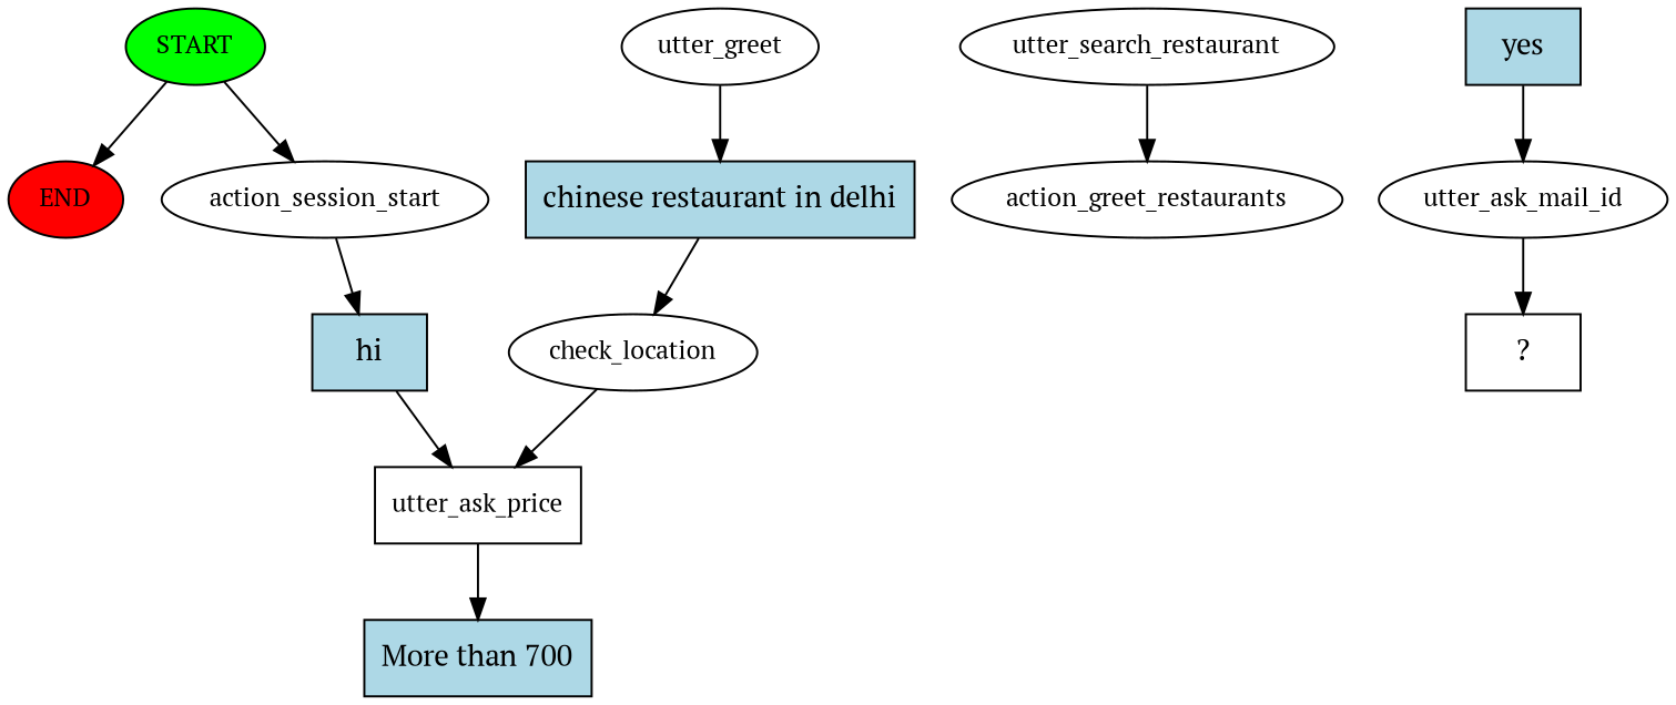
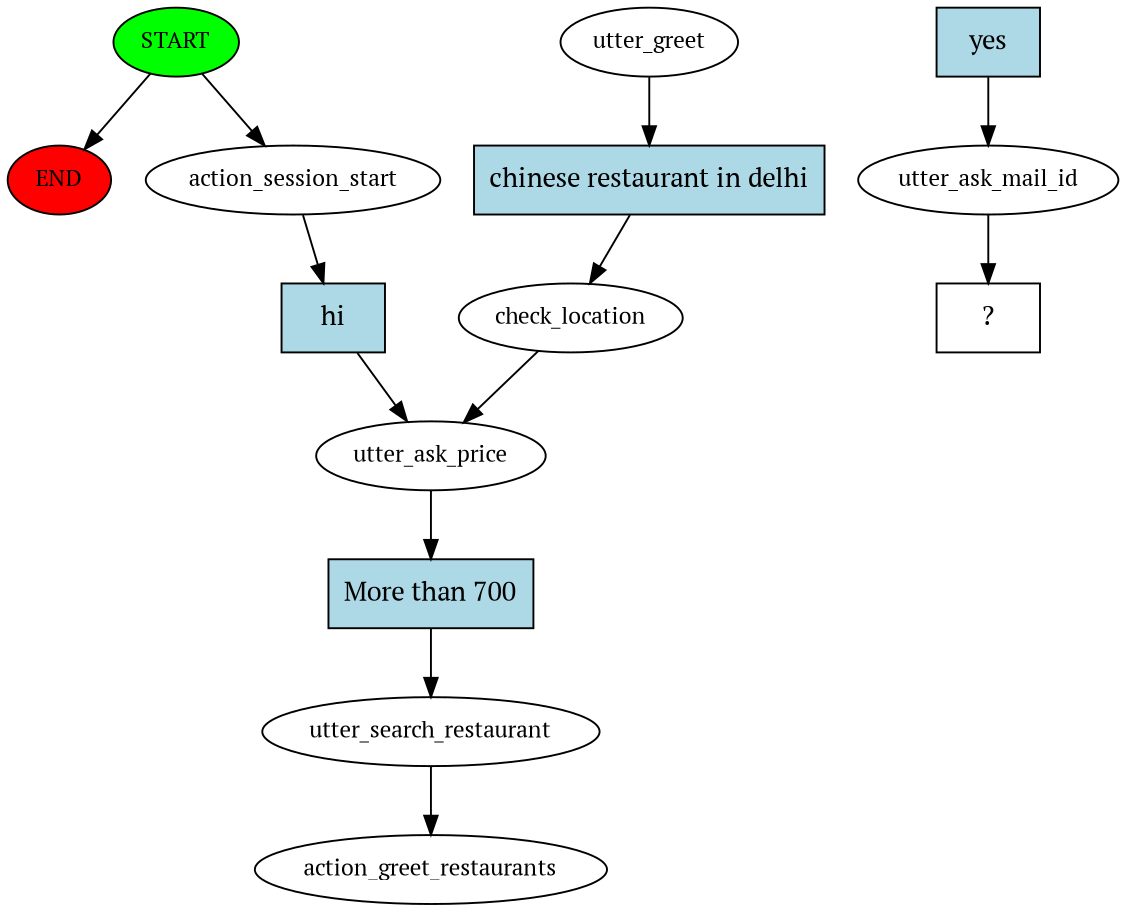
  digraph {
    fontname="PT Serif"
    node [fontname="PT Serif" fontsize=12]
    edge [fontname="PT Serif"]
    n1 [fillcolor=green label=START style=filled]
    n2 [fillcolor=red label=END style=filled]
    n3 [label=action_session_start]
    n4 [fillcolor=lightblue label=hi shape=rect style=filled fontsize=""]
-   n5 [label=utter_ask_price shape=box]
+   n5 [label=utter_ask_price]
    n6 [label=utter_greet]
    n7 [fillcolor=lightblue label="chinese restaurant in delhi" shape=rect style=filled fontsize=""]
    n8 [label=check_location]
    n9 [fillcolor=lightblue label="More than 700" shape=rect style=filled fontsize=""]
    n10 [label=utter_search_restaurant]
    n11 [label=action_greet_restaurants]
    n12 [fillcolor=lightblue label=yes shape=rect style=filled fontsize=""]
    n13 [label=utter_ask_mail_id]
    n14 [label="  ?  " shape=rect fontsize=""]
    n1 -> n2
    n1 -> n3
    n3 -> n4
    n4 -> n5
    n5 -> n9
    n6 -> n7
    n7 -> n8
    n8 -> n5
+   n9 -> n10
    n10 -> n11
    n12 -> n13
    n13 -> n14
  }
